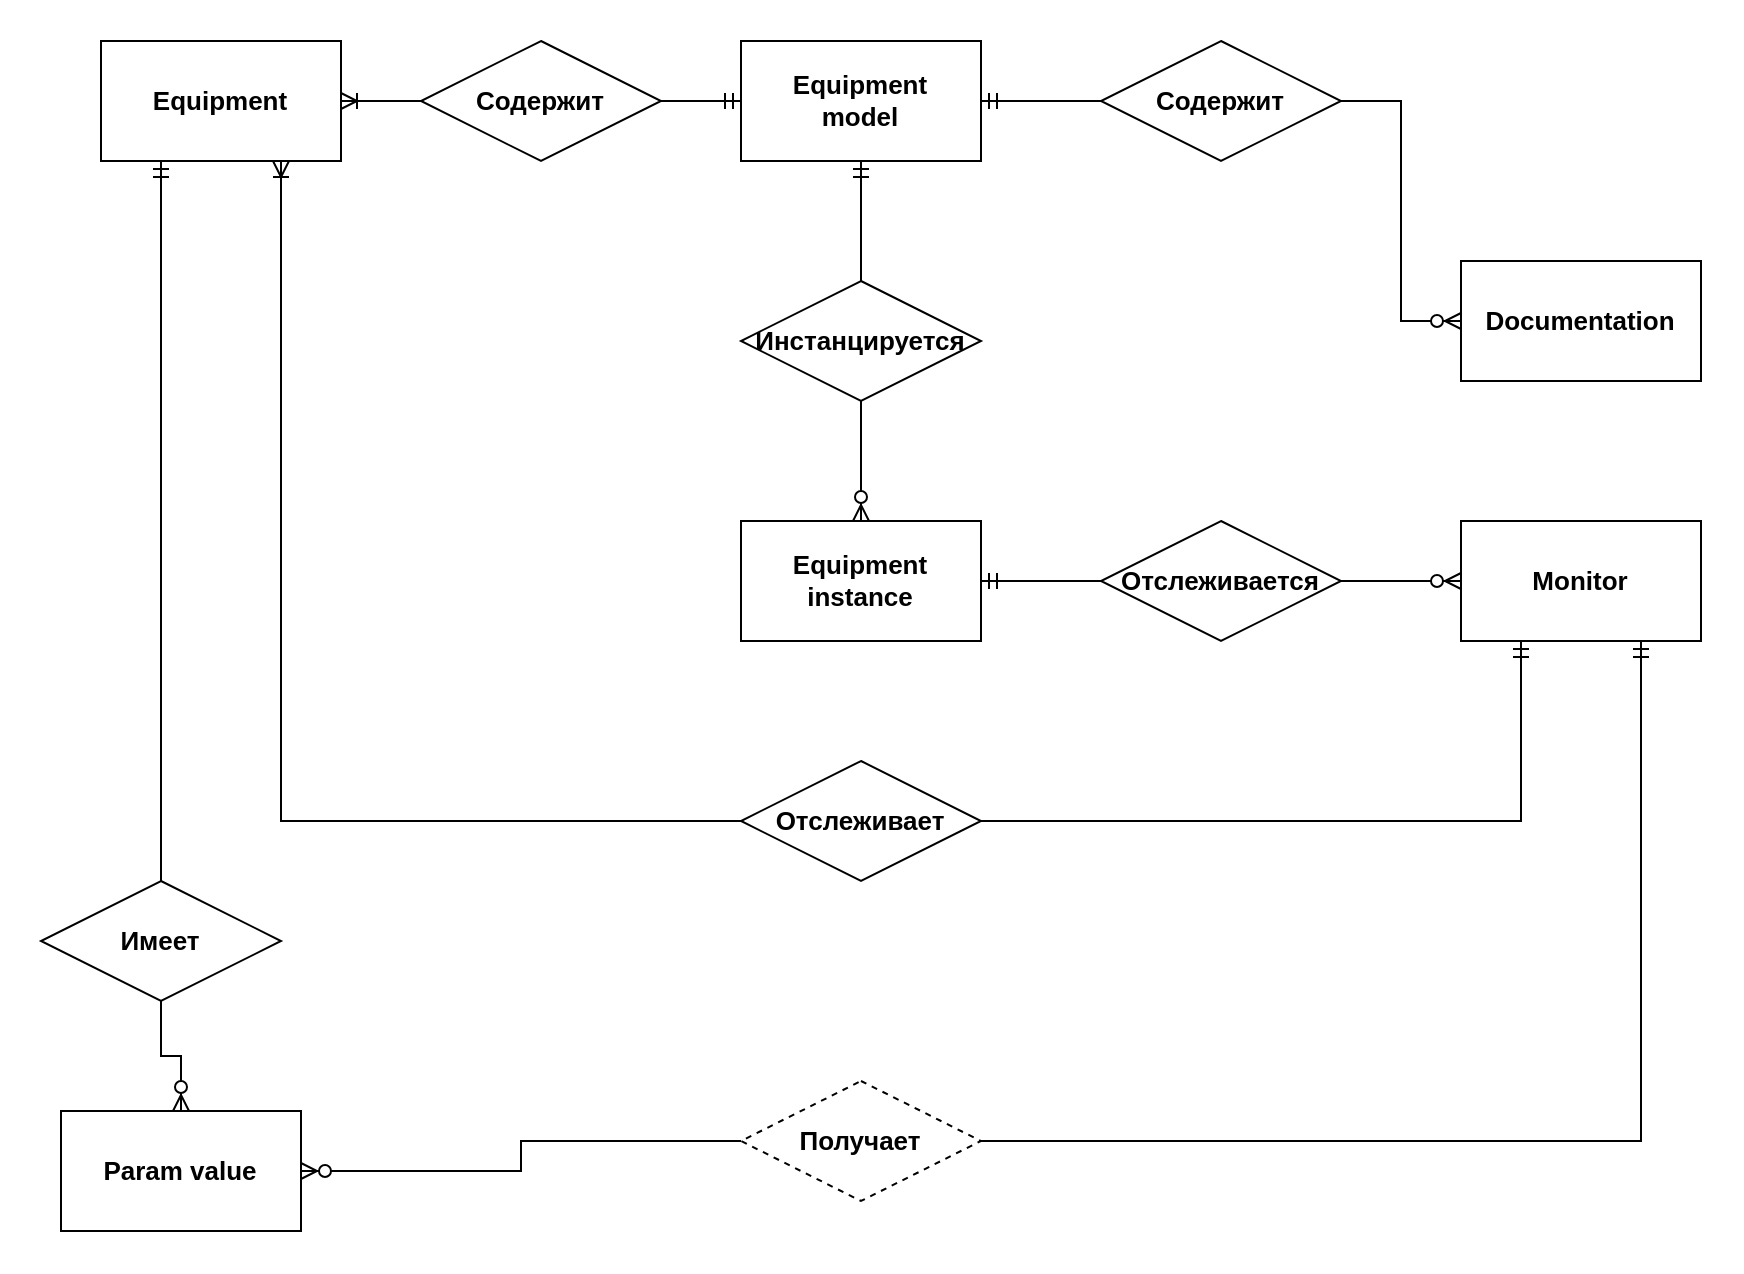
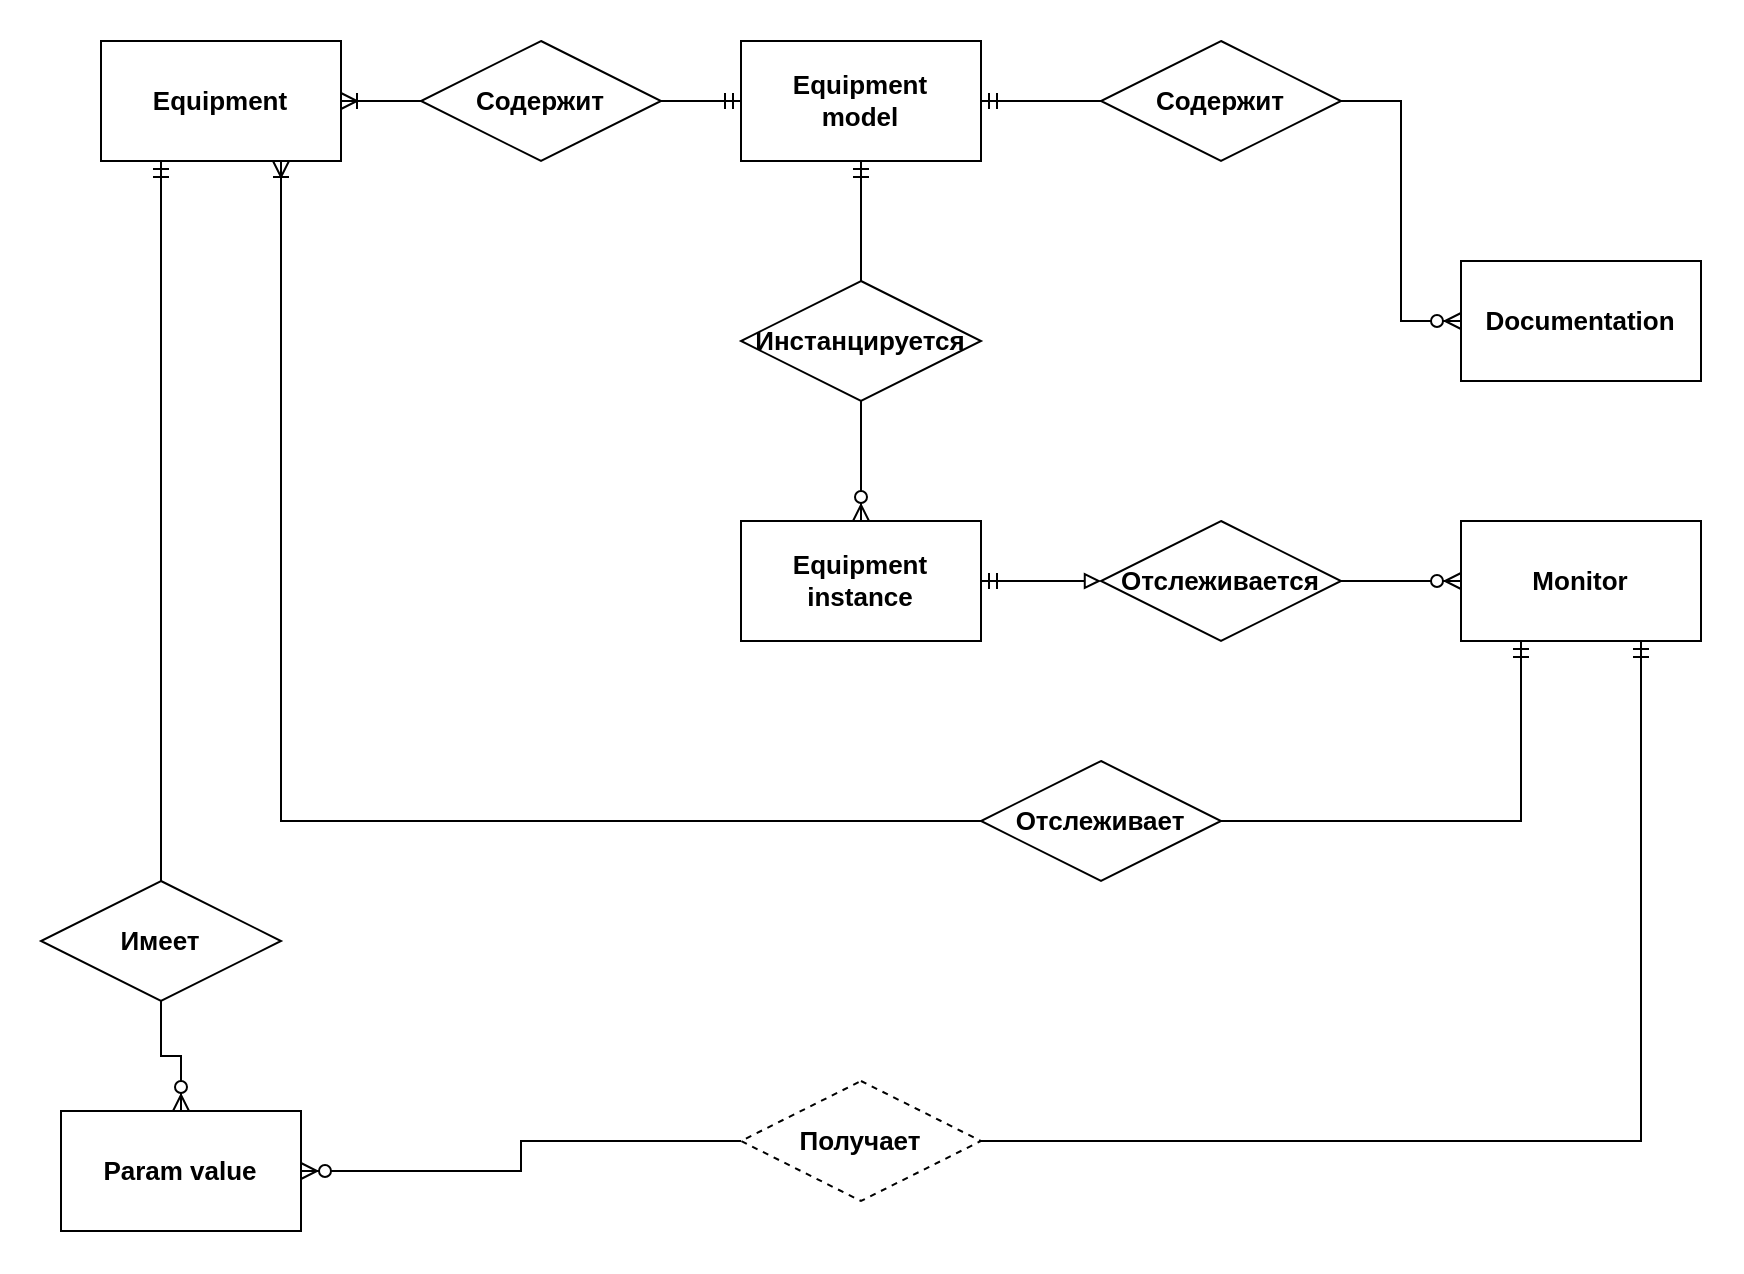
  <mxCell id="0" />
  <mxCell id="1" parent="0" />
  <mxCell id="2" value="" style="edgeStyle=orthogonalEdgeStyle;rounded=0;orthogonalLoop=1;jettySize=auto;html=1;exitX=1;exitY=0.5;exitDx=0;exitDy=0;entryX=0;entryY=0.5;entryDx=0;entryDy=0;endArrow=none;endFill=0;startArrow=ERmandOne;startFill=0;fontSize=13;fontStyle=1" edge="1" parent="1" source="5" target="18"><mxGeometry relative="1" as="geometry" /></mxCell>
  <mxCell id="3" value="" style="edgeStyle=orthogonalEdgeStyle;rounded=0;orthogonalLoop=1;jettySize=auto;html=1;exitX=0;exitY=0.5;exitDx=0;exitDy=0;entryX=1;entryY=0.5;entryDx=0;entryDy=0;endArrow=none;endFill=0;startArrow=ERmandOne;startFill=0;fontSize=13;fontStyle=1" edge="1" parent="1" source="5" target="16"><mxGeometry relative="1" as="geometry" /></mxCell>
  <mxCell id="4" style="edgeStyle=orthogonalEdgeStyle;rounded=0;orthogonalLoop=1;jettySize=auto;html=1;exitX=0.5;exitY=1;exitDx=0;exitDy=0;startArrow=ERmandOne;startFill=0;endArrow=none;endFill=0;fontSize=13;fontStyle=1" edge="1" parent="1" source="5" target="19"><mxGeometry relative="1" as="geometry" /></mxCell>
  <mxCell id="5" value="Equipment&lt;br style=&quot;font-size: 13px;&quot;&gt;model" style="rounded=0;whiteSpace=wrap;html=1;fontSize=13;fontStyle=1" vertex="1" parent="1"><mxGeometry y="20" width="120" height="60" as="geometry" x="370" /></mxCell>
  <mxCell id="6" style="edgeStyle=orthogonalEdgeStyle;rounded=0;orthogonalLoop=1;jettySize=auto;html=1;exitX=0.25;exitY=1;exitDx=0;exitDy=0;entryX=0.5;entryY=0;entryDx=0;entryDy=0;startArrow=ERmandOne;startFill=0;endArrow=none;endFill=0;fontSize=13;fontStyle=1" edge="1" parent="1" source="7" target="28"><mxGeometry relative="1" as="geometry" /></mxCell>
  <mxCell id="7" value="Equipment" style="rounded=0;whiteSpace=wrap;html=1;fontSize=13;fontStyle=1" vertex="1" parent="1"><mxGeometry x="50" y="20" width="120" height="60" as="geometry" /></mxCell>
  <mxCell id="8" style="edgeStyle=orthogonalEdgeStyle;rounded=0;orthogonalLoop=1;jettySize=auto;html=1;exitX=0.5;exitY=0;exitDx=0;exitDy=0;entryX=0.5;entryY=1;entryDx=0;entryDy=0;startArrow=ERzeroToMany;startFill=1;endArrow=none;endFill=0;fontSize=13;fontStyle=1" edge="1" parent="1" source="10" target="19"><mxGeometry relative="1" as="geometry" /></mxCell>
- <mxCell id="9" style="edgeStyle=orthogonalEdgeStyle;rounded=0;orthogonalLoop=1;jettySize=auto;html=1;exitX=1;exitY=0.5;exitDx=0;exitDy=0;entryX=0;entryY=0.5;entryDx=0;entryDy=0;startArrow=ERmandOne;startFill=0;endArrow=none;endFill=0;fontSize=13;fontStyle=1" edge="1" parent="1" source="10" target="21"><mxGeometry relative="1" as="geometry" /></mxCell>
+ <mxCell id="9" style="edgeStyle=orthogonalEdgeStyle;rounded=0;orthogonalLoop=1;jettySize=auto;html=1;exitX=1;exitY=0.5;exitDx=0;exitDy=0;entryX=0;entryY=0.5;entryDx=0;entryDy=0;startArrow=ERmandOne;startFill=0;endArrow=block;endFill=0;fontSize=13;fontStyle=1;" edge="1" parent="1" source="10" target="21"><mxGeometry relative="1" as="geometry" /></mxCell>
  <mxCell id="10" value="Equipment instance" style="rounded=0;whiteSpace=wrap;html=1;fontSize=13;fontStyle=1" vertex="1" parent="1"><mxGeometry y="260" width="120" height="60" as="geometry" x="370" /></mxCell>
  <mxCell id="11" value="Documentation" style="rounded=0;whiteSpace=wrap;html=1;fontSize=13;fontStyle=1" vertex="1" parent="1"><mxGeometry x="730" y="130" width="120" height="60" as="geometry" /></mxCell>
  <mxCell id="12" value="Param value" style="rounded=0;whiteSpace=wrap;html=1;fontSize=13;fontStyle=1" vertex="1" parent="1"><mxGeometry x="30" y="555" width="120" height="60" as="geometry" /></mxCell>
  <mxCell id="13" style="edgeStyle=orthogonalEdgeStyle;rounded=0;orthogonalLoop=1;jettySize=auto;html=1;exitX=0.25;exitY=1;exitDx=0;exitDy=0;entryX=1;entryY=0.5;entryDx=0;entryDy=0;startArrow=ERmandOne;startFill=0;endArrow=none;endFill=0;fontSize=13;fontStyle=1" edge="1" parent="1" source="14" target="23"><mxGeometry relative="1" as="geometry" /></mxCell>
  <mxCell id="14" value="Monitor" style="rounded=0;whiteSpace=wrap;html=1;fontSize=13;fontStyle=1" vertex="1" parent="1"><mxGeometry x="730" y="260" width="120" height="60" as="geometry" /></mxCell>
  <mxCell id="15" value="" style="edgeStyle=orthogonalEdgeStyle;rounded=0;orthogonalLoop=1;jettySize=auto;html=1;exitX=0;exitY=0.5;exitDx=0;exitDy=0;entryX=1;entryY=0.5;entryDx=0;entryDy=0;endArrow=ERoneToMany;endFill=0;startArrow=none;startFill=0;fontSize=13;fontStyle=1" edge="1" parent="1" source="16" target="7"><mxGeometry relative="1" as="geometry" /></mxCell>
  <mxCell id="16" value="Содержит" style="rhombus;whiteSpace=wrap;html=1;fontSize=13;fontStyle=1" vertex="1" parent="1"><mxGeometry x="210" y="20" width="120" height="60" as="geometry" /></mxCell>
  <mxCell id="17" value="" style="edgeStyle=orthogonalEdgeStyle;rounded=0;orthogonalLoop=1;jettySize=auto;html=1;exitX=1;exitY=0.5;exitDx=0;exitDy=0;entryX=0;entryY=0.5;entryDx=0;entryDy=0;endArrow=ERzeroToMany;endFill=1;fontSize=13;fontStyle=1" edge="1" parent="1" source="18" target="11"><mxGeometry relative="1" as="geometry" /></mxCell>
  <mxCell id="18" value="Содержит" style="rhombus;whiteSpace=wrap;html=1;fontSize=13;fontStyle=1" vertex="1" parent="1"><mxGeometry x="550" y="20" width="120" height="60" as="geometry" /></mxCell>
  <mxCell id="19" value="Инстанцируется" style="rhombus;whiteSpace=wrap;html=1;fontSize=13;fontStyle=1" vertex="1" parent="1"><mxGeometry y="140" width="120" height="60" as="geometry" x="370" /></mxCell>
  <mxCell id="20" style="edgeStyle=orthogonalEdgeStyle;rounded=0;orthogonalLoop=1;jettySize=auto;html=1;exitX=1;exitY=0.5;exitDx=0;exitDy=0;startArrow=none;startFill=0;endArrow=ERzeroToMany;endFill=1;fontSize=13;fontStyle=1" edge="1" parent="1" source="21" target="14"><mxGeometry relative="1" as="geometry" /></mxCell>
  <mxCell id="21" value="Отслеживается" style="rhombus;whiteSpace=wrap;html=1;fontSize=13;fontStyle=1" vertex="1" parent="1"><mxGeometry x="550" y="260" width="120" height="60" as="geometry" /></mxCell>
  <mxCell id="22" style="edgeStyle=orthogonalEdgeStyle;rounded=0;orthogonalLoop=1;jettySize=auto;html=1;exitX=0;exitY=0.5;exitDx=0;exitDy=0;entryX=0.75;entryY=1;entryDx=0;entryDy=0;startArrow=none;startFill=0;endArrow=ERoneToMany;endFill=0;fontSize=13;fontStyle=1" edge="1" parent="1" source="23" target="7"><mxGeometry relative="1" as="geometry" /></mxCell>
- <mxCell id="23" value="Отслеживает" style="rhombus;whiteSpace=wrap;html=1;fontSize=13;fontStyle=1" vertex="1" parent="1"><mxGeometry y="380" width="120" height="60" as="geometry" x="370" /></mxCell>
+ <mxCell id="23" value="Отслеживает" style="rhombus;whiteSpace=wrap;html=1;fontSize=13;fontStyle=1" vertex="1" parent="1"><mxGeometry x="490" y="380" width="120" height="60" as="geometry" /></mxCell>
  <mxCell id="24" style="edgeStyle=orthogonalEdgeStyle;rounded=0;orthogonalLoop=1;jettySize=auto;html=1;exitX=0;exitY=0.5;exitDx=0;exitDy=0;entryX=1;entryY=0.5;entryDx=0;entryDy=0;startArrow=none;startFill=0;endArrow=ERzeroToMany;endFill=1;fontSize=13;fontStyle=1" edge="1" parent="1" source="26" target="12"><mxGeometry relative="1" as="geometry" /></mxCell>
  <mxCell id="25" style="edgeStyle=orthogonalEdgeStyle;rounded=0;orthogonalLoop=1;jettySize=auto;html=1;exitX=1;exitY=0.5;exitDx=0;exitDy=0;entryX=0.75;entryY=1;entryDx=0;entryDy=0;startArrow=none;startFill=0;endArrow=ERmandOne;endFill=0;fontSize=13;fontStyle=1" edge="1" parent="1" source="26" target="14"><mxGeometry relative="1" as="geometry" /></mxCell>
  <mxCell id="26" value="Получает" style="rhombus;whiteSpace=wrap;html=1;fontSize=13;fontStyle=1;dashed=1;" vertex="1" parent="1"><mxGeometry y="540" width="120" height="60" as="geometry" x="370" /></mxCell>
  <mxCell id="27" style="edgeStyle=orthogonalEdgeStyle;rounded=0;orthogonalLoop=1;jettySize=auto;html=1;exitX=0.5;exitY=1;exitDx=0;exitDy=0;entryX=0.5;entryY=0;entryDx=0;entryDy=0;startArrow=none;startFill=0;endArrow=ERzeroToMany;endFill=1;fontSize=13;fontStyle=1" edge="1" parent="1" source="28" target="12"><mxGeometry relative="1" as="geometry" /></mxCell>
  <mxCell id="28" value="Имеет" style="rhombus;whiteSpace=wrap;html=1;fontSize=13;fontStyle=1" vertex="1" parent="1"><mxGeometry x="20" y="440" width="120" height="60" as="geometry" /></mxCell>
